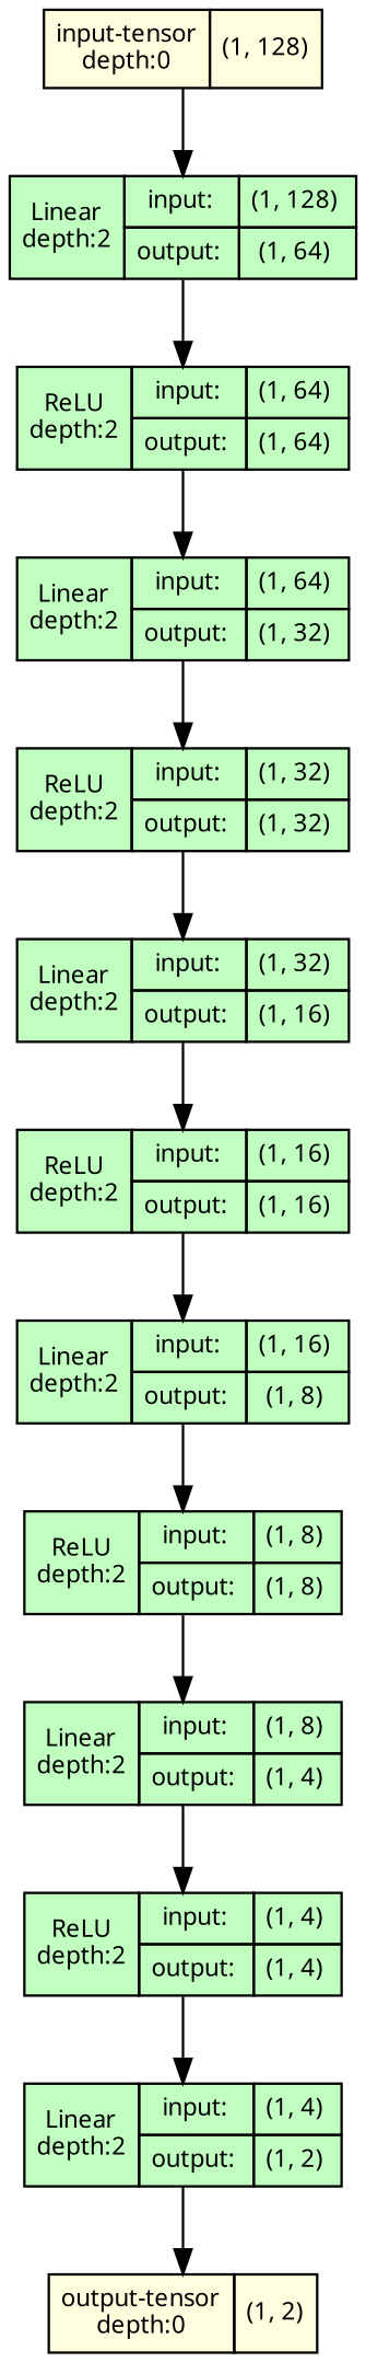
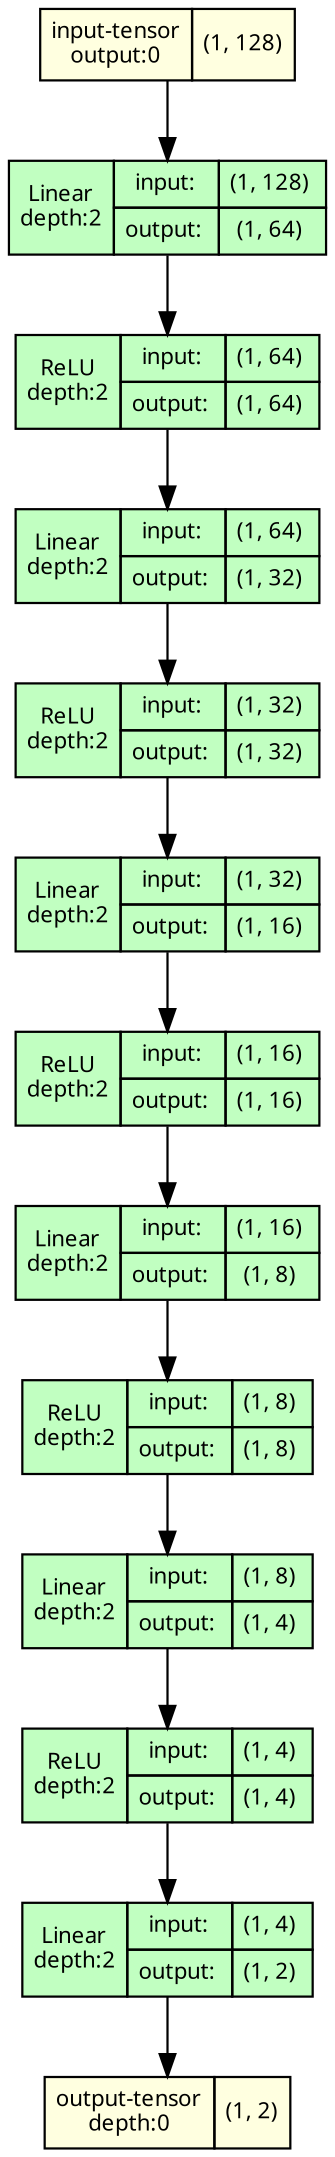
  strict digraph {
    ordering=in
    rankdir=TB
    node [align=left fillcolor=darkseagreen1 fontname="Linux libertine" fontsize=10 margin=0 ranksep=0.1 shape=plaintext style=filled]
    edge [fontsize=10]
-   n1 [fillcolor=lightyellow height=0.2 label=<                     <TABLE BORDER="0" CELLBORDER="1"                     CELLSPACING="0" CELLPADDING="4">                         <TR><TD>input-tensor<BR/>depth:0</TD><TD>(1, 128)</TD></TR>                     </TABLE>>]
+   n1 [fillcolor=lightyellow height=0.2 label=<                     <TABLE BORDER="0" CELLBORDER="1"                     CELLSPACING="0" CELLPADDING="4">                         <TR><TD>input-tensor<BR/>output:0</TD><TD>(1, 128)</TD></TR>                     </TABLE>>]
    n2 [height=0.2 label=<                     <TABLE BORDER="0" CELLBORDER="1"                     CELLSPACING="0" CELLPADDING="4">                     <TR>                         <TD ROWSPAN="2">Linear<BR/>depth:2</TD>                         <TD COLSPAN="2">input:</TD>                         <TD COLSPAN="2">(1, 128) </TD>                     </TR>                     <TR>                         <TD COLSPAN="2">output: </TD>                         <TD COLSPAN="2">(1, 64) </TD>                     </TR>                     </TABLE>>]
    n3 [height=0.2 label=<                     <TABLE BORDER="0" CELLBORDER="1"                     CELLSPACING="0" CELLPADDING="4">                     <TR>                         <TD ROWSPAN="2">ReLU<BR/>depth:2</TD>                         <TD COLSPAN="2">input:</TD>                         <TD COLSPAN="2">(1, 64) </TD>                     </TR>                     <TR>                         <TD COLSPAN="2">output: </TD>                         <TD COLSPAN="2">(1, 64) </TD>                     </TR>                     </TABLE>>]
    n4 [height=0.2 label=<                     <TABLE BORDER="0" CELLBORDER="1"                     CELLSPACING="0" CELLPADDING="4">                     <TR>                         <TD ROWSPAN="2">Linear<BR/>depth:2</TD>                         <TD COLSPAN="2">input:</TD>                         <TD COLSPAN="2">(1, 64) </TD>                     </TR>                     <TR>                         <TD COLSPAN="2">output: </TD>                         <TD COLSPAN="2">(1, 32) </TD>                     </TR>                     </TABLE>>]
    n5 [height=0.2 label=<                     <TABLE BORDER="0" CELLBORDER="1"                     CELLSPACING="0" CELLPADDING="4">                     <TR>                         <TD ROWSPAN="2">ReLU<BR/>depth:2</TD>                         <TD COLSPAN="2">input:</TD>                         <TD COLSPAN="2">(1, 32) </TD>                     </TR>                     <TR>                         <TD COLSPAN="2">output: </TD>                         <TD COLSPAN="2">(1, 32) </TD>                     </TR>                     </TABLE>>]
    n6 [height=0.2 label=<                     <TABLE BORDER="0" CELLBORDER="1"                     CELLSPACING="0" CELLPADDING="4">                     <TR>                         <TD ROWSPAN="2">Linear<BR/>depth:2</TD>                         <TD COLSPAN="2">input:</TD>                         <TD COLSPAN="2">(1, 32) </TD>                     </TR>                     <TR>                         <TD COLSPAN="2">output: </TD>                         <TD COLSPAN="2">(1, 16) </TD>                     </TR>                     </TABLE>>]
    n7 [height=0.2 label=<                     <TABLE BORDER="0" CELLBORDER="1"                     CELLSPACING="0" CELLPADDING="4">                     <TR>                         <TD ROWSPAN="2">ReLU<BR/>depth:2</TD>                         <TD COLSPAN="2">input:</TD>                         <TD COLSPAN="2">(1, 16) </TD>                     </TR>                     <TR>                         <TD COLSPAN="2">output: </TD>                         <TD COLSPAN="2">(1, 16) </TD>                     </TR>                     </TABLE>>]
    n8 [height=0.2 label=<                     <TABLE BORDER="0" CELLBORDER="1"                     CELLSPACING="0" CELLPADDING="4">                     <TR>                         <TD ROWSPAN="2">Linear<BR/>depth:2</TD>                         <TD COLSPAN="2">input:</TD>                         <TD COLSPAN="2">(1, 16) </TD>                     </TR>                     <TR>                         <TD COLSPAN="2">output: </TD>                         <TD COLSPAN="2">(1, 8) </TD>                     </TR>                     </TABLE>>]
    n9 [height=0.2 label=<                     <TABLE BORDER="0" CELLBORDER="1"                     CELLSPACING="0" CELLPADDING="4">                     <TR>                         <TD ROWSPAN="2">ReLU<BR/>depth:2</TD>                         <TD COLSPAN="2">input:</TD>                         <TD COLSPAN="2">(1, 8) </TD>                     </TR>                     <TR>                         <TD COLSPAN="2">output: </TD>                         <TD COLSPAN="2">(1, 8) </TD>                     </TR>                     </TABLE>>]
    n10 [height=0.2 label=<                     <TABLE BORDER="0" CELLBORDER="1"                     CELLSPACING="0" CELLPADDING="4">                     <TR>                         <TD ROWSPAN="2">Linear<BR/>depth:2</TD>                         <TD COLSPAN="2">input:</TD>                         <TD COLSPAN="2">(1, 8) </TD>                     </TR>                     <TR>                         <TD COLSPAN="2">output: </TD>                         <TD COLSPAN="2">(1, 4) </TD>                     </TR>                     </TABLE>>]
    n11 [height=0.2 label=<                     <TABLE BORDER="0" CELLBORDER="1"                     CELLSPACING="0" CELLPADDING="4">                     <TR>                         <TD ROWSPAN="2">ReLU<BR/>depth:2</TD>                         <TD COLSPAN="2">input:</TD>                         <TD COLSPAN="2">(1, 4) </TD>                     </TR>                     <TR>                         <TD COLSPAN="2">output: </TD>                         <TD COLSPAN="2">(1, 4) </TD>                     </TR>                     </TABLE>>]
    n12 [height=0.2 label=<                     <TABLE BORDER="0" CELLBORDER="1"                     CELLSPACING="0" CELLPADDING="4">                     <TR>                         <TD ROWSPAN="2">Linear<BR/>depth:2</TD>                         <TD COLSPAN="2">input:</TD>                         <TD COLSPAN="2">(1, 4) </TD>                     </TR>                     <TR>                         <TD COLSPAN="2">output: </TD>                         <TD COLSPAN="2">(1, 2) </TD>                     </TR>                     </TABLE>>]
    n13 [fillcolor=lightyellow height=0.2 label=<                     <TABLE BORDER="0" CELLBORDER="1"                     CELLSPACING="0" CELLPADDING="4">                         <TR><TD>output-tensor<BR/>depth:0</TD><TD>(1, 2)</TD></TR>                     </TABLE>>]
    n1 -> n2
    n2 -> n3
    n3 -> n4
    n4 -> n5
    n5 -> n6
    n6 -> n7
    n7 -> n8
    n8 -> n9
    n9 -> n10
    n10 -> n11
    n11 -> n12
    n12 -> n13
  }
